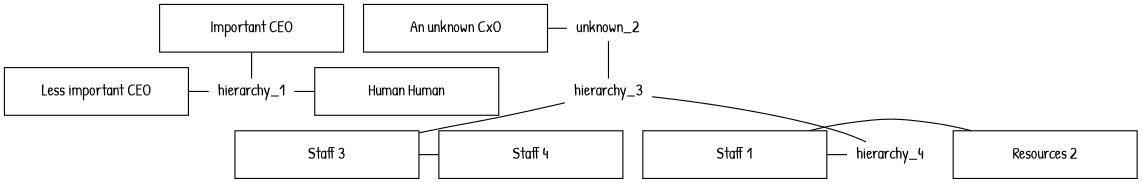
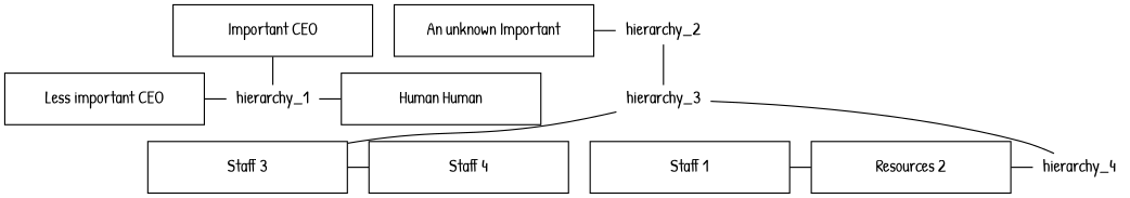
  digraph {
    fontname="Patrick Hand"
    ranksep=0.2
    node [fontname="Patrick Hand" shape=box]
    edge [dir=none fontname="Patrick Hand"]
    n1 [height=0.6 label="Less important CEO" width=2.3]
    hierarchy_1 [height=0 shape=none width=0]
    n3 [height=0.6 label="Human Human" width=2.3]
-   n4 [height=0.6 label="An unknown CxO" width=2.3]
-   hierarchy_2 [height=0 shape=none width=0 label=unknown_2]
+   n4 [height=0.6 label="An unknown Important" width=2.3]
+   hierarchy_2 [height=0 shape=none width=0]
    n6 [height=0.6 label="Staff 1" width=2.3]
    n7 [height=0.6 label="Resources 2" width=2.3]
    hierarchy_4 [height=0 shape=none width=0]
    n9 [height=0.6 label="Staff 3" width=2.3]
    n10 [height=0.6 label="Staff 4" width=2.3]
    hierarchy_3 [height=0 shape=none width=0]
    n12 [height=0.6 label="Important CEO" width=2.3]
    subgraph sub_1 {
      rank=same
      n1
      hierarchy_1
      n3
    }
    subgraph sub_2 {
      rank=same
      n4
      hierarchy_2
    }
    subgraph sub_3 {
      rank=same
      n6
      n7
      hierarchy_4
      n9
      n10
    }
    n1 -> hierarchy_1
    hierarchy_1 -> n3
    n4 -> hierarchy_2
    hierarchy_2 -> hierarchy_3
    n6 -> n7
-   n6 -> hierarchy_4
+   n7 -> hierarchy_4
    n9 -> n10
    hierarchy_3 -> hierarchy_4
    hierarchy_3 -> n9
    n12 -> hierarchy_1
  }
